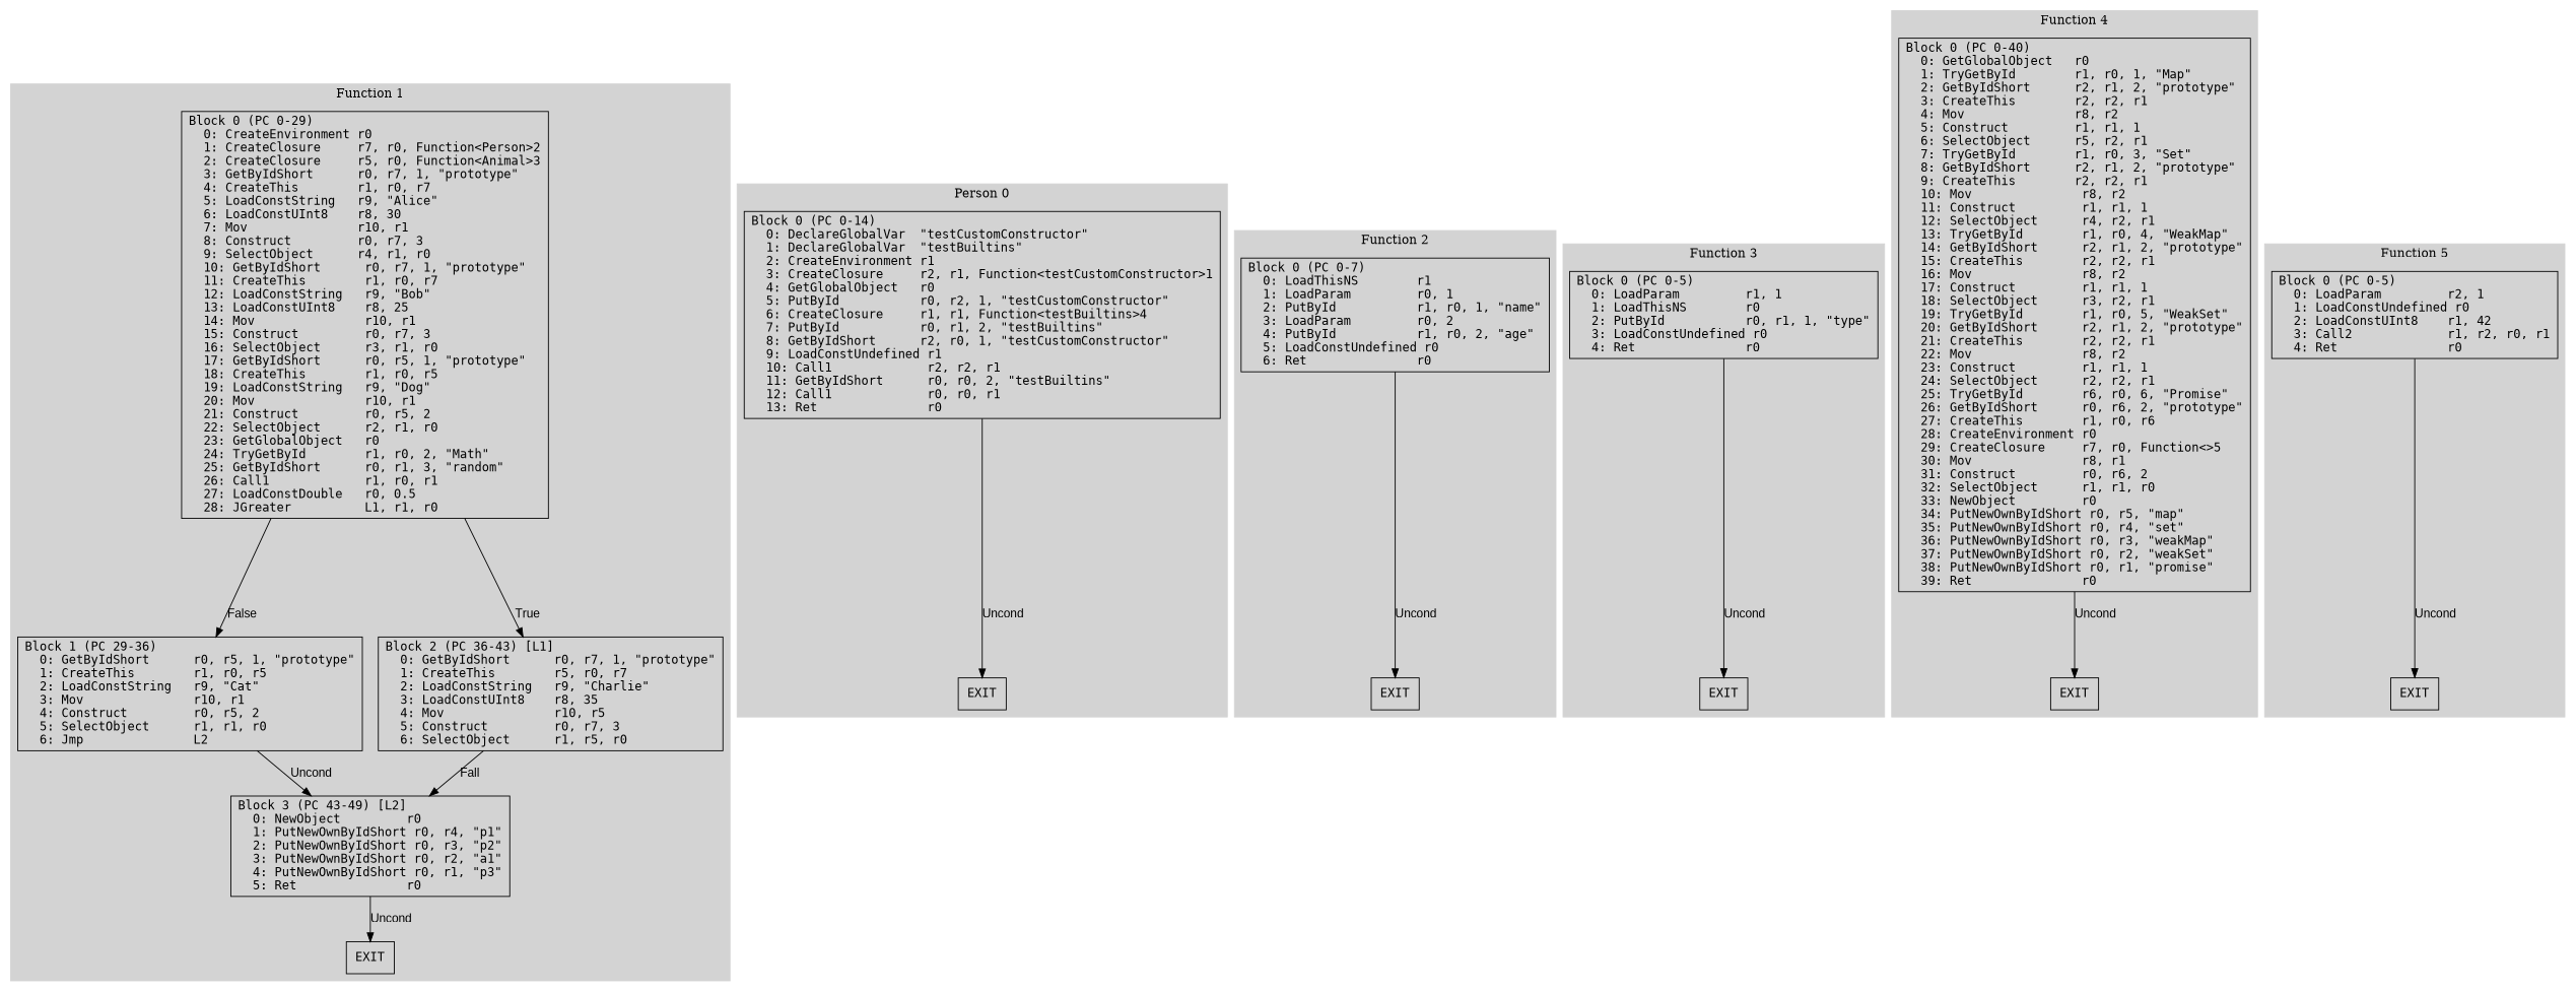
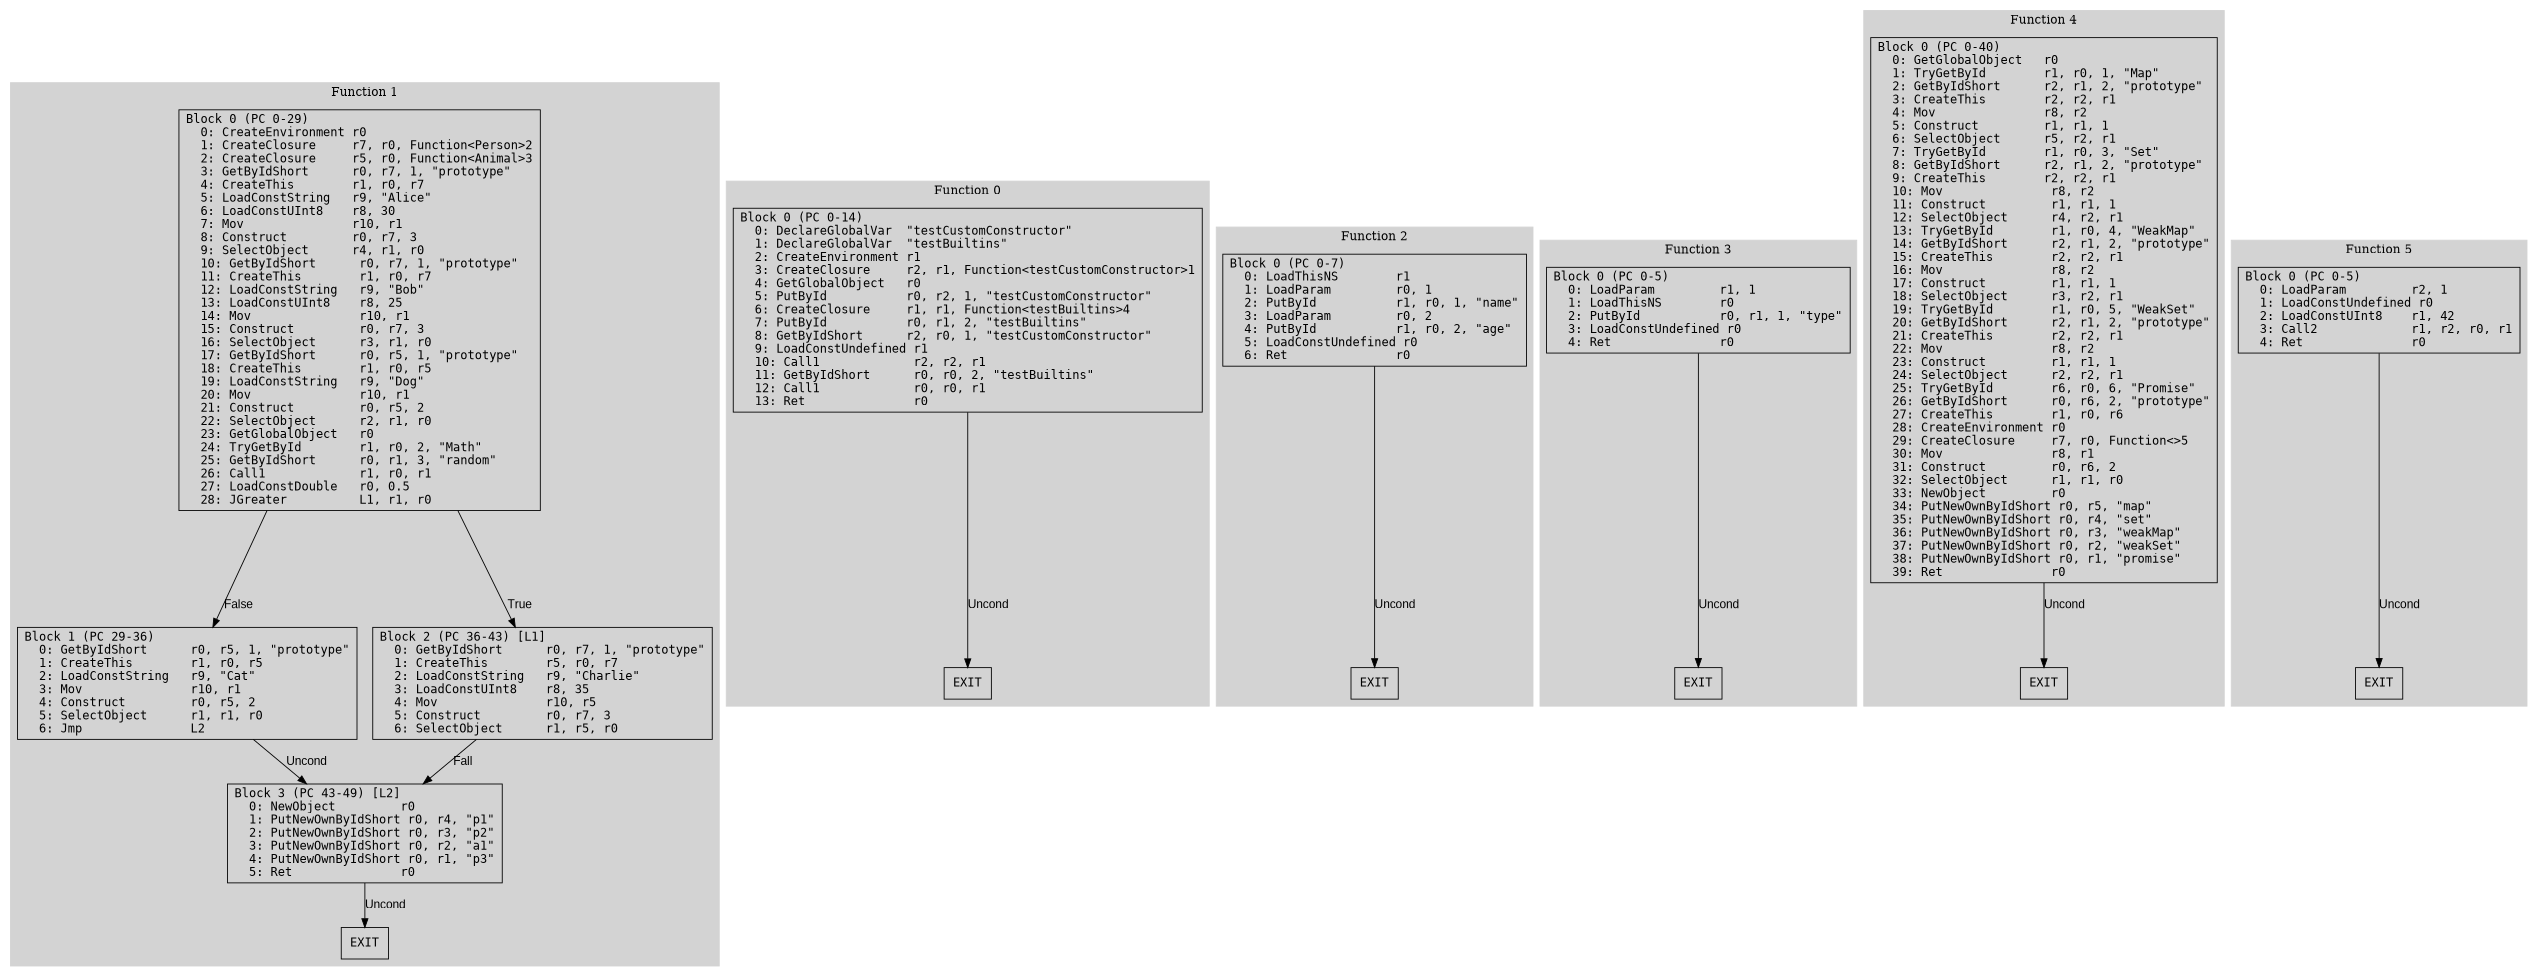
  digraph {
    rankdir=TB
    node [fontname=monospace shape=box]
    edge [fontname=Arial]
    n1 [label="Block 0 (PC 0-29)\l  0: CreateEnvironment r0\l  1: CreateClosure     r7, r0, Function<Person>2\l  2: CreateClosure     r5, r0, Function<Animal>3\l  3: GetByIdShort      r0, r7, 1, \"prototype\"\l  4: CreateThis        r1, r0, r7\l  5: LoadConstString   r9, \"Alice\"\l  6: LoadConstUInt8    r8, 30\l  7: Mov               r10, r1\l  8: Construct         r0, r7, 3\l  9: SelectObject      r4, r1, r0\l  10: GetByIdShort      r0, r7, 1, \"prototype\"\l  11: CreateThis        r1, r0, r7\l  12: LoadConstString   r9, \"Bob\"\l  13: LoadConstUInt8    r8, 25\l  14: Mov               r10, r1\l  15: Construct         r0, r7, 3\l  16: SelectObject      r3, r1, r0\l  17: GetByIdShort      r0, r5, 1, \"prototype\"\l  18: CreateThis        r1, r0, r5\l  19: LoadConstString   r9, \"Dog\"\l  20: Mov               r10, r1\l  21: Construct         r0, r5, 2\l  22: SelectObject      r2, r1, r0\l  23: GetGlobalObject   r0\l  24: TryGetById        r1, r0, 2, \"Math\"\l  25: GetByIdShort      r0, r1, 3, \"random\"\l  26: Call1             r1, r0, r1\l  27: LoadConstDouble   r0, 0.5\l  28: JGreater          L1, r1, r0\l"]
    n2 [label="Block 1 (PC 29-36)\l  0: GetByIdShort      r0, r5, 1, \"prototype\"\l  1: CreateThis        r1, r0, r5\l  2: LoadConstString   r9, \"Cat\"\l  3: Mov               r10, r1\l  4: Construct         r0, r5, 2\l  5: SelectObject      r1, r1, r0\l  6: Jmp               L2\l"]
    n3 [label="Block 2 (PC 36-43) [L1]\l  0: GetByIdShort      r0, r7, 1, \"prototype\"\l  1: CreateThis        r5, r0, r7\l  2: LoadConstString   r9, \"Charlie\"\l  3: LoadConstUInt8    r8, 35\l  4: Mov               r10, r5\l  5: Construct         r0, r7, 3\l  6: SelectObject      r1, r5, r0\l"]
    n4 [label="Block 3 (PC 43-49) [L2]\l  0: NewObject         r0\l  1: PutNewOwnByIdShort r0, r4, \"p1\"\l  2: PutNewOwnByIdShort r0, r3, \"p2\"\l  3: PutNewOwnByIdShort r0, r2, \"a1\"\l  4: PutNewOwnByIdShort r0, r1, \"p3\"\l  5: Ret               r0\l"]
    n5 [label=EXIT]
    n6 [label="Block 0 (PC 0-14)\l  0: DeclareGlobalVar  \"testCustomConstructor\"\l  1: DeclareGlobalVar  \"testBuiltins\"\l  2: CreateEnvironment r1\l  3: CreateClosure     r2, r1, Function<testCustomConstructor>1\l  4: GetGlobalObject   r0\l  5: PutById           r0, r2, 1, \"testCustomConstructor\"\l  6: CreateClosure     r1, r1, Function<testBuiltins>4\l  7: PutById           r0, r1, 2, \"testBuiltins\"\l  8: GetByIdShort      r2, r0, 1, \"testCustomConstructor\"\l  9: LoadConstUndefined r1\l  10: Call1             r2, r2, r1\l  11: GetByIdShort      r0, r0, 2, \"testBuiltins\"\l  12: Call1             r0, r0, r1\l  13: Ret               r0\l"]
    n7 [label=EXIT]
    n8 [label="Block 0 (PC 0-7)\l  0: LoadThisNS        r1\l  1: LoadParam         r0, 1\l  2: PutById           r1, r0, 1, \"name\"\l  3: LoadParam         r0, 2\l  4: PutById           r1, r0, 2, \"age\"\l  5: LoadConstUndefined r0\l  6: Ret               r0\l"]
    n9 [label=EXIT]
    n10 [label="Block 0 (PC 0-5)\l  0: LoadParam         r1, 1\l  1: LoadThisNS        r0\l  2: PutById           r0, r1, 1, \"type\"\l  3: LoadConstUndefined r0\l  4: Ret               r0\l"]
    n11 [label=EXIT]
    n12 [label="Block 0 (PC 0-40)\l  0: GetGlobalObject   r0\l  1: TryGetById        r1, r0, 1, \"Map\"\l  2: GetByIdShort      r2, r1, 2, \"prototype\"\l  3: CreateThis        r2, r2, r1\l  4: Mov               r8, r2\l  5: Construct         r1, r1, 1\l  6: SelectObject      r5, r2, r1\l  7: TryGetById        r1, r0, 3, \"Set\"\l  8: GetByIdShort      r2, r1, 2, \"prototype\"\l  9: CreateThis        r2, r2, r1\l  10: Mov               r8, r2\l  11: Construct         r1, r1, 1\l  12: SelectObject      r4, r2, r1\l  13: TryGetById        r1, r0, 4, \"WeakMap\"\l  14: GetByIdShort      r2, r1, 2, \"prototype\"\l  15: CreateThis        r2, r2, r1\l  16: Mov               r8, r2\l  17: Construct         r1, r1, 1\l  18: SelectObject      r3, r2, r1\l  19: TryGetById        r1, r0, 5, \"WeakSet\"\l  20: GetByIdShort      r2, r1, 2, \"prototype\"\l  21: CreateThis        r2, r2, r1\l  22: Mov               r8, r2\l  23: Construct         r1, r1, 1\l  24: SelectObject      r2, r2, r1\l  25: TryGetById        r6, r0, 6, \"Promise\"\l  26: GetByIdShort      r0, r6, 2, \"prototype\"\l  27: CreateThis        r1, r0, r6\l  28: CreateEnvironment r0\l  29: CreateClosure     r7, r0, Function<>5\l  30: Mov               r8, r1\l  31: Construct         r0, r6, 2\l  32: SelectObject      r1, r1, r0\l  33: NewObject         r0\l  34: PutNewOwnByIdShort r0, r5, \"map\"\l  35: PutNewOwnByIdShort r0, r4, \"set\"\l  36: PutNewOwnByIdShort r0, r3, \"weakMap\"\l  37: PutNewOwnByIdShort r0, r2, \"weakSet\"\l  38: PutNewOwnByIdShort r0, r1, \"promise\"\l  39: Ret               r0\l"]
    n13 [label=EXIT]
    n14 [label="Block 0 (PC 0-5)\l  0: LoadParam         r2, 1\l  1: LoadConstUndefined r0\l  2: LoadConstUInt8    r1, 42\l  3: Call2             r1, r2, r0, r1\l  4: Ret               r0\l"]
    n15 [label=EXIT]
    subgraph cluster_1 {
      color=lightgrey
      label="Function 1"
      style=filled
      n1
      n2
      n3
      n4
      n5
    }
    subgraph cluster_2 {
      color=lightgrey
-     label="Person 0"
+     label="Function 0"
      style=filled
      n6
      n7
    }
    subgraph cluster_3 {
      color=lightgrey
      label="Function 2"
      style=filled
      n8
      n9
    }
    subgraph cluster_4 {
      color=lightgrey
      label="Function 3"
      style=filled
      n10
      n11
    }
    subgraph cluster_5 {
      color=lightgrey
      label="Function 4"
      style=filled
      n12
      n13
    }
    subgraph cluster_6 {
      color=lightgrey
      label="Function 5"
      style=filled
      n14
      n15
    }
    n1 -> n2 [label=False]
    n1 -> n3 [label=True]
    n2 -> n4 [label=Uncond]
    n3 -> n4 [label=Fall]
    n4 -> n5 [label=Uncond]
    n6 -> n7 [label=Uncond]
    n8 -> n9 [label=Uncond]
    n10 -> n11 [label=Uncond]
    n12 -> n13 [label=Uncond]
    n14 -> n15 [label=Uncond]
  }
